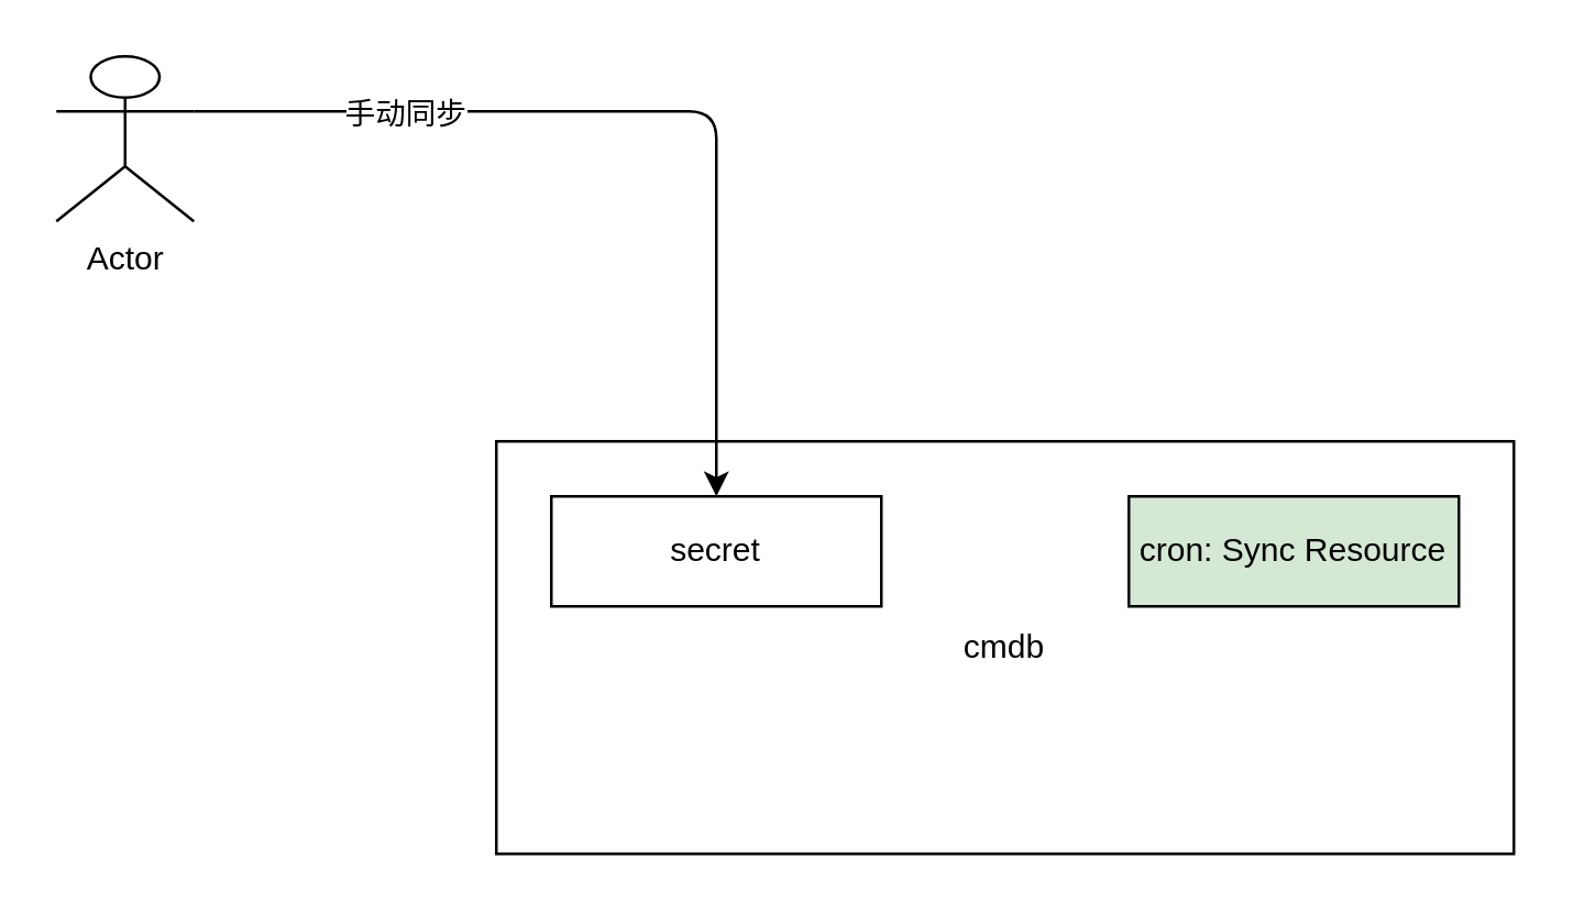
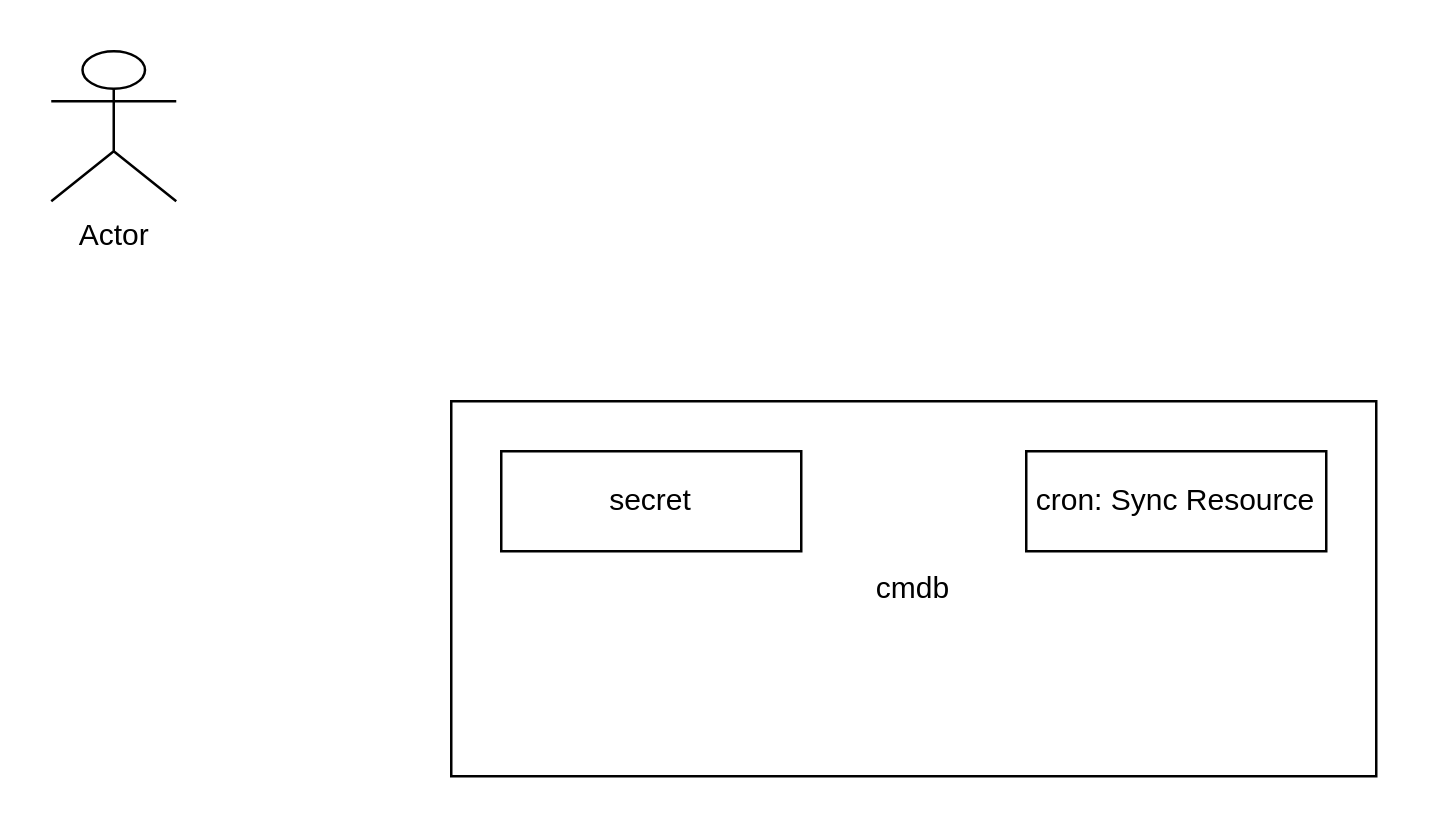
  <mxCell id="0" />
  <mxCell id="1" parent="0" />
  <mxCell id="2" value="cmdb" style="rounded=0;whiteSpace=wrap;html=1;" vertex="1" parent="1"><mxGeometry x="180" y="160" width="370" height="150" as="geometry" /></mxCell>
  <mxCell id="3" value="secret" style="rounded=0;whiteSpace=wrap;html=1;" vertex="1" parent="1"><mxGeometry x="200" y="180" width="120" height="40" as="geometry" /></mxCell>
- <mxCell id="4" style="edgeStyle=orthogonalEdgeStyle;html=1;exitX=1;exitY=0.333;exitDx=0;exitDy=0;exitPerimeter=0;entryX=0.5;entryY=0;entryDx=0;entryDy=0;" edge="1" parent="1" source="6" target="3"><mxGeometry relative="1" as="geometry" /></mxCell>
- <mxCell id="5" value="手动同步" style="edgeLabel;html=1;align=center;verticalAlign=middle;resizable=0;points=[];" vertex="1" connectable="0" parent="4"><mxGeometry x="-0.531" y="-1" relative="1" as="geometry"><mxPoint as="offset" /></mxGeometry></mxCell>
  <mxCell id="6" value="Actor" style="shape=umlActor;verticalLabelPosition=bottom;verticalAlign=top;html=1;outlineConnect=0;" vertex="1" parent="1"><mxGeometry x="20" y="20" width="50" height="60" as="geometry" /></mxCell>
- <mxCell id="7" value="cron: Sync Resource" style="rounded=0;whiteSpace=wrap;html=1;fillColor=#d5e8d4;" vertex="1" parent="1"><mxGeometry x="410" y="180" width="120" height="40" as="geometry" /></mxCell>
+ <mxCell id="7" value="cron: Sync Resource" style="rounded=0;whiteSpace=wrap;html=1;" vertex="1" parent="1"><mxGeometry x="410" y="180" width="120" height="40" as="geometry" /></mxCell>
